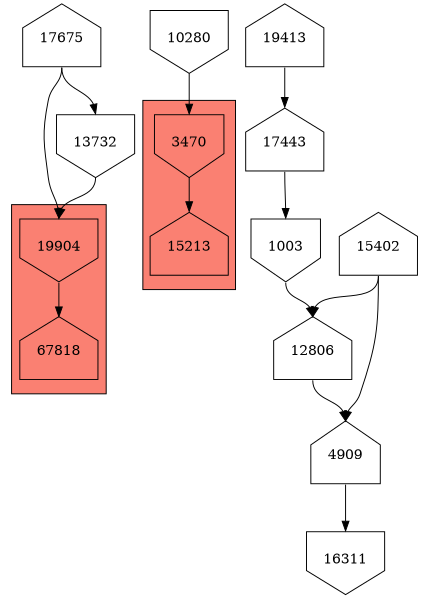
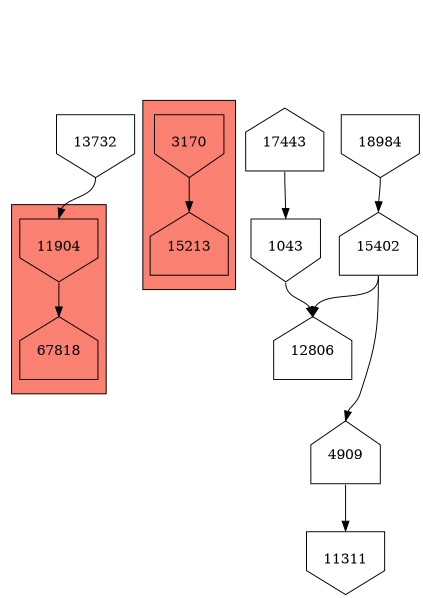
  digraph {
    node [shape=house]
    edge [headport=n tailport=s]
-   19904 [height=1 shape=invhouse width=1]
+   19904 [height=1 shape=invhouse width=1 label=11904]
    n2 [height=1 label=67818 width=1]
-   3170 [height=1 shape=invhouse width=1 label=3470]
+   3170 [height=1 shape=invhouse width=1]
    15213 [height=1 width=1]
    n5 [height=1 label=13732 shape=invhouse width=1]
-   17675 [height=1 width=1]
-   10280 [height=1 shape=invhouse width=1]
    n8 [height=1 label=4909 width=1]
-   11311 [height=1 shape=invhouse width=1 label=16311]
+   11311 [height=1 shape=invhouse width=1]
    n10 [height=1 label=15402 width=1]
    n11 [height=1 label=12806 width=1]
-   1043 [height=1 shape=invhouse width=1 label=1003]
+   1043 [height=1 shape=invhouse width=1]
    17443 [height=1 width=1]
-   19413 [height=1 width=1]
+   18984 [height=1 shape=invhouse width=1]
    subgraph cluster_1 {
      fillcolor=salmon
      style=filled
      19904
      n2
    }
    subgraph cluster_2 {
      fillcolor=salmon
      style=filled
      3170
      15213
    }
    19904 -> n2
    3170 -> 15213
    n5 -> 19904
-   17675 -> 19904
-   17675 -> n5
-   10280 -> 3170
    n8 -> 11311
    n10 -> n8
    n10 -> n11
-   n11 -> n8
    1043 -> n11
    17443 -> 1043
-   19413 -> 17443
+   18984 -> n10
  }
